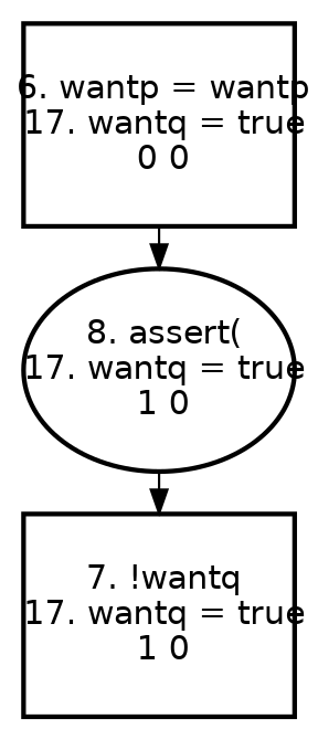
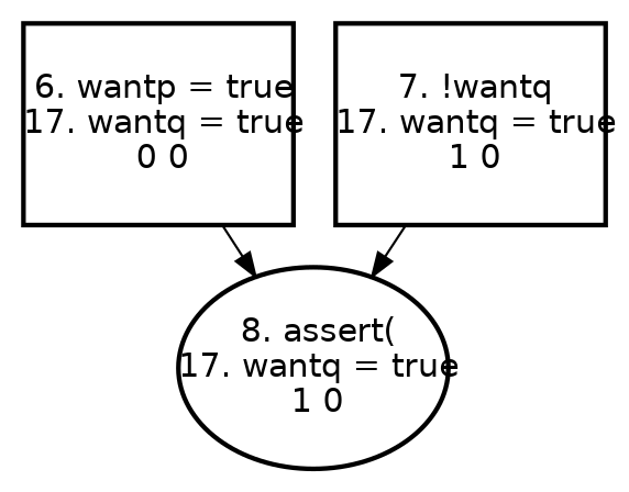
  digraph {
    ranksep=.25
    node [fixedsize=true fontname=Helvetica fontsize=14 shape=box style=bold]
-   n1 [height=1.2 label=" 6. wantp = wantp\n 17. wantq = true\n 0 0\n" width=1.6]
+   n1 [height=1.2 label=" 6. wantp = true\n 17. wantq = true\n 0 0\n" width=1.6]
    n2 [height=1.2 label=" 8. assert(\n 17. wantq = true\n 1 0\n" shape=ellipse width=1.6]
    n3 [height=1.2 label=" 7. !wantq\n 17. wantq = true\n 1 0\n" width=1.6]
    n1 -> n2
-   n2 -> n3
+   n3 -> n2
  }
